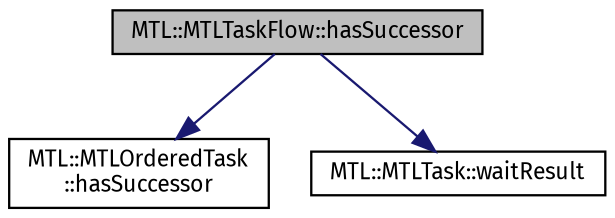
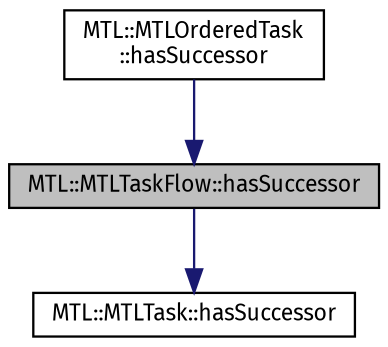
  digraph {
    fontname="Fira Sans"
    rankdir=TB
    node [color=black fillcolor=white fontname="Fira Sans" fontsize=10 shape=record style=filled]
    edge [color=midnightblue fontname="Fira Sans" fontsize=10 labelfontname=Helvetica labelfontsize=10 style=solid]
    n1 [fillcolor=grey75 fontcolor=black height=0.2 label="MTL::MTLTaskFlow::hasSuccessor" width=0.4]
    n2 [height=0.2 label="MTL::MTLOrderedTask\l::hasSuccessor" width=0.4]
-   n3 [height=0.2 label="MTL::MTLTask::waitResult" width=0.4]
-   n1 -> n2
+   n3 [height=0.2 label="MTL::MTLTask::hasSuccessor" width=0.4]
+   n2 -> n1
    n1 -> n3
  }
